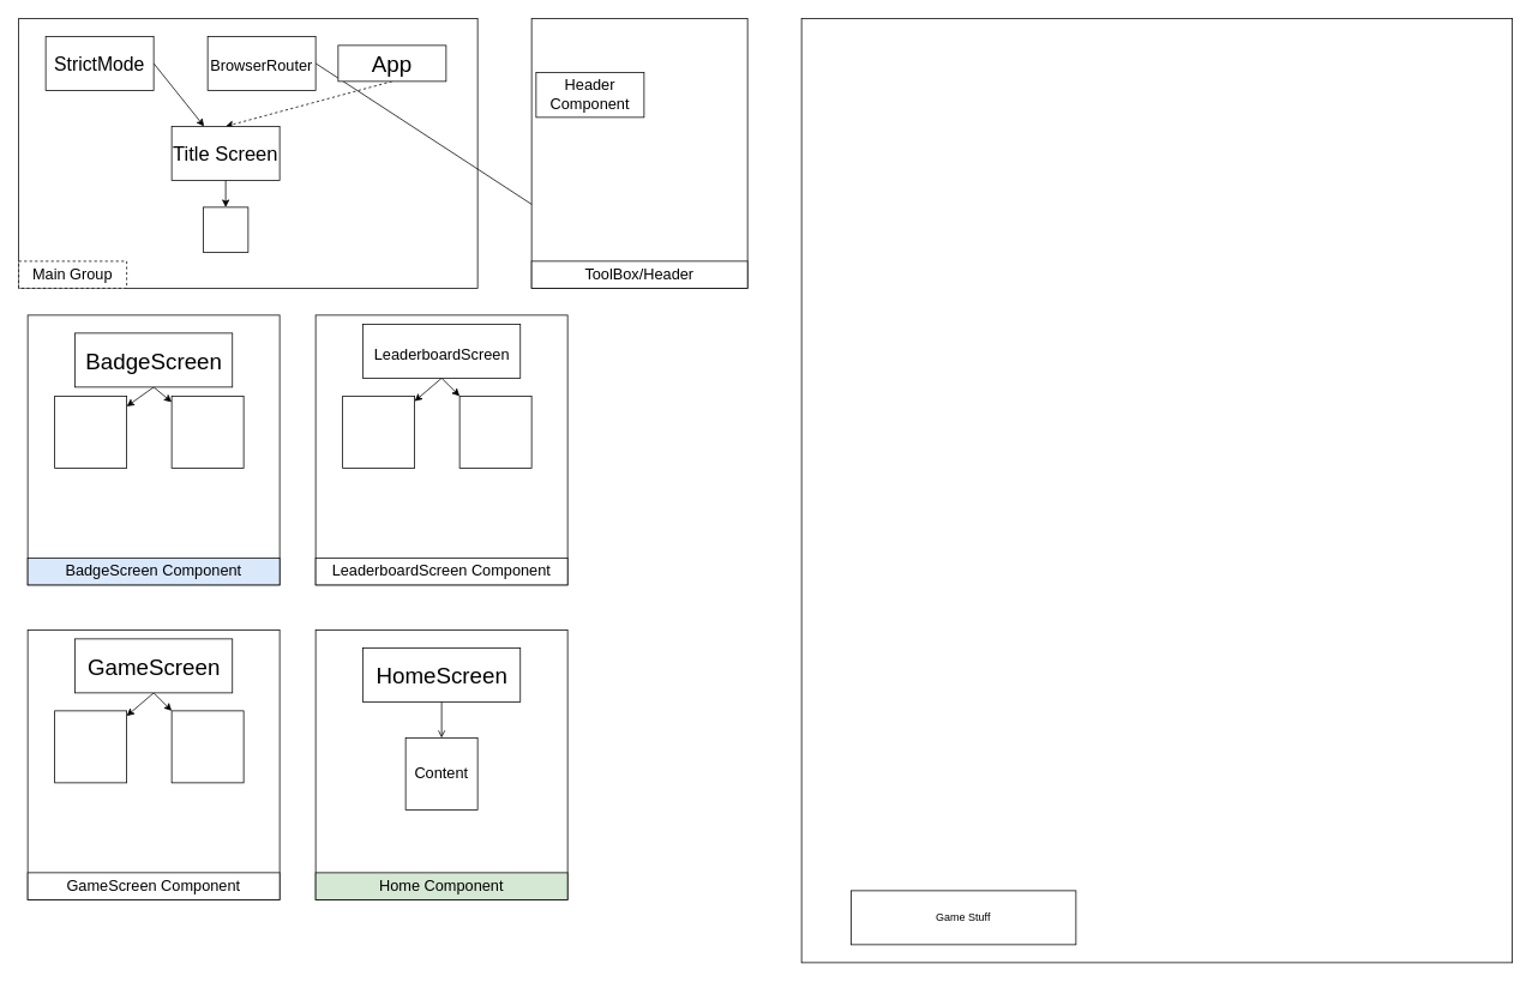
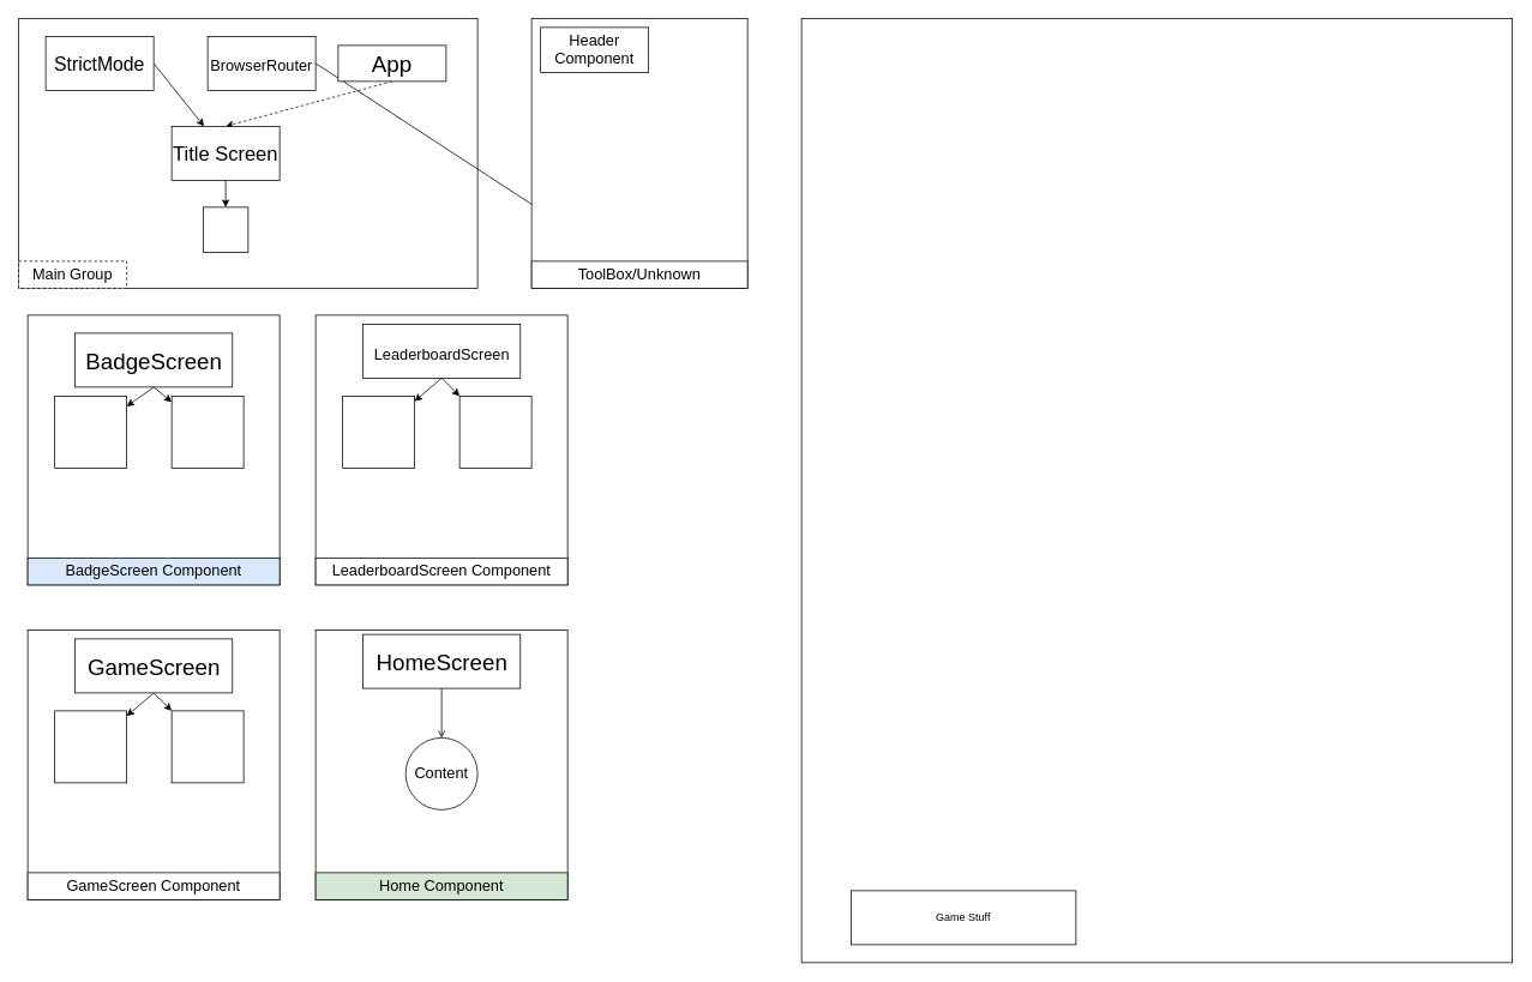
  <mxCell id="0" />
  <mxCell id="1" parent="0" />
  <mxCell id="2" value="" style="rounded=0;whiteSpace=wrap;html=1;fontSize=17;" parent="1" vertex="1"><mxGeometry x="20" y="20" width="510" height="300" as="geometry" /></mxCell>
  <mxCell id="3" style="edgeStyle=none;html=1;exitX=1;exitY=0.5;exitDx=0;exitDy=0;fontSize=17;" parent="1" source="4" target="10" edge="1"><mxGeometry relative="1" as="geometry" /></mxCell>
  <mxCell id="4" value="&lt;p style=&quot;line-height: 1.2 ; font-size: 21px&quot;&gt;StrictMode&lt;br&gt;&lt;/p&gt;" style="rounded=0;whiteSpace=wrap;html=1;" parent="1" vertex="1"><mxGeometry x="50" y="40" width="120" height="60" as="geometry" /></mxCell>
  <mxCell id="5" style="edgeStyle=none;html=1;exitX=1;exitY=0.5;exitDx=0;exitDy=0;fontSize=17;" parent="1" source="6" target="36" edge="1"><mxGeometry relative="1" as="geometry" /></mxCell>
  <mxCell id="6" value="&lt;font style=&quot;font-size: 17px&quot;&gt;BrowserRouter&lt;/font&gt;" style="rounded=0;whiteSpace=wrap;html=1;fontSize=21;" parent="1" vertex="1"><mxGeometry x="230" y="40" width="120" height="60" as="geometry" /></mxCell>
  <mxCell id="7" style="edgeStyle=none;html=1;exitX=0.5;exitY=1;exitDx=0;exitDy=0;entryX=0.5;entryY=0;entryDx=0;entryDy=0;fontSize=22;dashed=1;" parent="1" source="8" target="10" edge="1"><mxGeometry relative="1" as="geometry" /></mxCell>
  <mxCell id="8" value="&lt;font style=&quot;font-size: 25px&quot;&gt;App&lt;/font&gt;" style="rounded=0;whiteSpace=wrap;html=1;fontSize=17;" parent="1" vertex="1"><mxGeometry x="375" y="50" width="120" height="40" as="geometry" /></mxCell>
  <mxCell id="9" style="edgeStyle=none;html=1;exitX=0.5;exitY=1;exitDx=0;exitDy=0;entryX=0.5;entryY=0;entryDx=0;entryDy=0;fontSize=17;" parent="1" source="10" target="11" edge="1"><mxGeometry relative="1" as="geometry" /></mxCell>
  <mxCell id="10" value="&lt;font style=&quot;font-size: 22px&quot;&gt;Title Screen&lt;/font&gt;" style="rounded=0;whiteSpace=wrap;html=1;fontSize=25;" parent="1" vertex="1"><mxGeometry x="190" y="140" width="120" height="60" as="geometry" /></mxCell>
  <mxCell id="11" value="" style="whiteSpace=wrap;html=1;aspect=fixed;fontSize=17;" parent="1" vertex="1"><mxGeometry x="225" y="230" width="50" height="50" as="geometry" /></mxCell>
  <mxCell id="12" value="" style="rounded=0;whiteSpace=wrap;html=1;fontSize=17;" parent="1" vertex="1"><mxGeometry x="30" y="350" width="280" height="300" as="geometry" /></mxCell>
  <mxCell id="13" style="edgeStyle=none;html=1;exitX=0.5;exitY=1;exitDx=0;exitDy=0;fontSize=17;" parent="1" source="15" target="18" edge="1"><mxGeometry relative="1" as="geometry" /></mxCell>
  <mxCell id="14" style="edgeStyle=none;html=1;exitX=0.5;exitY=1;exitDx=0;exitDy=0;fontSize=17;" parent="1" source="15" target="19" edge="1"><mxGeometry relative="1" as="geometry" /></mxCell>
  <mxCell id="15" value="BadgeScreen" style="rounded=0;whiteSpace=wrap;html=1;fontSize=25;" parent="1" vertex="1"><mxGeometry x="82.5" y="370" width="175" height="60" as="geometry" /></mxCell>
  <mxCell id="16" value="Main Group" style="rounded=0;whiteSpace=wrap;html=1;fontSize=17;dashed=1;" parent="1" vertex="1"><mxGeometry x="20" y="290" width="120" height="30" as="geometry" /></mxCell>
  <mxCell id="17" value="BadgeScreen Component" style="rounded=0;whiteSpace=wrap;html=1;fontSize=17;fillColor=#dae8fc;" parent="1" vertex="1"><mxGeometry x="30" y="620" width="280" height="30" as="geometry" /></mxCell>
  <mxCell id="18" value="" style="whiteSpace=wrap;html=1;aspect=fixed;fontSize=17;" parent="1" vertex="1"><mxGeometry x="60" y="440" width="80" height="80" as="geometry" /></mxCell>
  <mxCell id="19" value="" style="whiteSpace=wrap;html=1;aspect=fixed;fontSize=17;" parent="1" vertex="1"><mxGeometry x="190" y="440" width="80" height="80" as="geometry" /></mxCell>
  <mxCell id="20" value="" style="rounded=0;whiteSpace=wrap;html=1;fontSize=17;" parent="1" vertex="1"><mxGeometry x="350" y="350" width="280" height="300" as="geometry" /></mxCell>
  <mxCell id="21" style="edgeStyle=none;html=1;exitX=0.5;exitY=1;exitDx=0;exitDy=0;fontSize=17;" parent="1" source="23" target="25" edge="1"><mxGeometry relative="1" as="geometry" /></mxCell>
  <mxCell id="22" style="edgeStyle=none;html=1;exitX=0.5;exitY=1;exitDx=0;exitDy=0;fontSize=17;" parent="1" source="23" target="26" edge="1"><mxGeometry relative="1" as="geometry" /></mxCell>
  <mxCell id="23" value="&lt;span&gt;&lt;font style=&quot;font-size: 17px&quot;&gt;LeaderboardScreen&lt;/font&gt;&lt;/span&gt;" style="rounded=0;whiteSpace=wrap;html=1;fontSize=25;" parent="1" vertex="1"><mxGeometry x="402.5" y="360" width="175" height="60" as="geometry" /></mxCell>
  <mxCell id="24" value="LeaderboardScreen Component&lt;br&gt;" style="rounded=0;whiteSpace=wrap;html=1;fontSize=17;" parent="1" vertex="1"><mxGeometry x="350" y="620" width="280" height="30" as="geometry" /></mxCell>
  <mxCell id="25" value="" style="whiteSpace=wrap;html=1;aspect=fixed;fontSize=17;" parent="1" vertex="1"><mxGeometry x="380" y="440" width="80" height="80" as="geometry" /></mxCell>
  <mxCell id="26" value="" style="whiteSpace=wrap;html=1;aspect=fixed;fontSize=17;" parent="1" vertex="1"><mxGeometry x="510" y="440" width="80" height="80" as="geometry" /></mxCell>
  <mxCell id="27" value="" style="rounded=0;whiteSpace=wrap;html=1;fontSize=17;" parent="1" vertex="1"><mxGeometry x="30" y="700" width="280" height="300" as="geometry" /></mxCell>
  <mxCell id="28" style="edgeStyle=none;html=1;exitX=0.5;exitY=1;exitDx=0;exitDy=0;fontSize=17;" parent="1" source="30" target="32" edge="1"><mxGeometry relative="1" as="geometry" /></mxCell>
  <mxCell id="29" style="edgeStyle=none;html=1;exitX=0.5;exitY=1;exitDx=0;exitDy=0;fontSize=17;" parent="1" source="30" target="33" edge="1"><mxGeometry relative="1" as="geometry" /></mxCell>
  <mxCell id="30" value="GameScreen" style="rounded=0;whiteSpace=wrap;html=1;fontSize=25;" parent="1" vertex="1"><mxGeometry x="82.5" y="710" width="175" height="60" as="geometry" /></mxCell>
  <mxCell id="31" value="GameScreen Component" style="rounded=0;whiteSpace=wrap;html=1;fontSize=17;" parent="1" vertex="1"><mxGeometry x="30" y="970" width="280" height="30" as="geometry" /></mxCell>
  <mxCell id="32" value="" style="whiteSpace=wrap;html=1;aspect=fixed;fontSize=17;" parent="1" vertex="1"><mxGeometry x="60" y="790" width="80" height="80" as="geometry" /></mxCell>
  <mxCell id="33" value="" style="whiteSpace=wrap;html=1;aspect=fixed;fontSize=17;" parent="1" vertex="1"><mxGeometry x="190" y="790" width="80" height="80" as="geometry" /></mxCell>
  <mxCell id="34" value="" style="rounded=0;whiteSpace=wrap;html=1;fontSize=17;" parent="1" vertex="1"><mxGeometry x="590" y="20" width="240" height="300" as="geometry" /></mxCell>
- <mxCell id="35" value="Header Component" style="rounded=0;whiteSpace=wrap;html=1;fontSize=17;" parent="1" vertex="1"><mxGeometry x="595" y="80" width="120" height="50" as="geometry" /></mxCell>
- <mxCell id="36" value="ToolBox/Header" style="rounded=0;whiteSpace=wrap;html=1;fontSize=17;" parent="1" vertex="1"><mxGeometry x="590" y="290" width="240" height="30" as="geometry" /></mxCell>
+ <mxCell id="35" value="Header Component" style="rounded=0;whiteSpace=wrap;html=1;fontSize=17;" parent="1" vertex="1"><mxGeometry x="600" y="30" width="120" height="50" as="geometry" /></mxCell>
+ <mxCell id="36" value="ToolBox/Unknown" style="rounded=0;whiteSpace=wrap;html=1;fontSize=17;" parent="1" vertex="1"><mxGeometry x="590" y="290" width="240" height="30" as="geometry" /></mxCell>
  <mxCell id="37" value="" style="rounded=0;whiteSpace=wrap;html=1;fontSize=17;" parent="1" vertex="1"><mxGeometry x="350" y="700" width="280" height="300" as="geometry" /></mxCell>
  <mxCell id="38" style="edgeStyle=none;html=1;exitX=0.5;exitY=1;exitDx=0;exitDy=0;fontSize=17;endArrow=open;" parent="1" source="39" target="41" edge="1"><mxGeometry relative="1" as="geometry" /></mxCell>
- <mxCell id="39" value="HomeScreen" style="rounded=0;whiteSpace=wrap;html=1;fontSize=25;" parent="1" vertex="1"><mxGeometry x="402.5" y="720" width="175" height="60" as="geometry" /></mxCell>
+ <mxCell id="39" value="HomeScreen" style="rounded=0;whiteSpace=wrap;html=1;fontSize=25;" parent="1" vertex="1"><mxGeometry x="402.5" y="705" width="175" height="60" as="geometry" /></mxCell>
  <mxCell id="40" value="Home Component" style="rounded=0;whiteSpace=wrap;html=1;fontSize=17;fillColor=#d5e8d4;" parent="1" vertex="1"><mxGeometry x="350" y="970" width="280" height="30" as="geometry" /></mxCell>
- <mxCell id="41" value="Content" style="whiteSpace=wrap;html=1;aspect=fixed;fontSize=17;" parent="1" vertex="1"><mxGeometry x="450" y="820" width="80" height="80" as="geometry" /></mxCell>
+ <mxCell id="41" value="Content" style="ellipse;whiteSpace=wrap;html=1;aspect=fixed;fontSize=17;" parent="1" vertex="1"><mxGeometry x="450" y="820" width="80" height="80" as="geometry" /></mxCell>
  <mxCell id="42" value="" style="rounded=0;whiteSpace=wrap;html=1;" vertex="1" parent="1"><mxGeometry x="890" y="20" width="790" height="1050" as="geometry" /></mxCell>
  <mxCell id="43" value="Game Stuff" style="rounded=0;whiteSpace=wrap;html=1;" vertex="1" parent="1"><mxGeometry x="945" y="990" width="250" height="60" as="geometry" /></mxCell>
